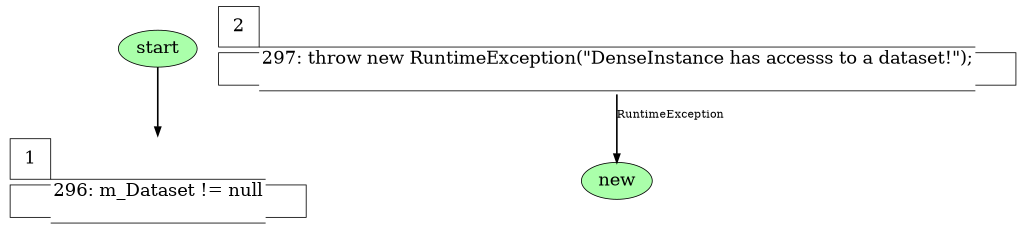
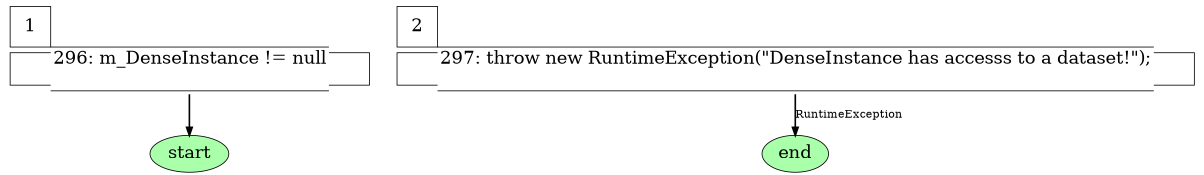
  digraph {
    node [shape=oval]
    edge [penwidth=2]
    start [fillcolor="#aaffaa" fontsize=22 style=filled]
-   n2 [label=<<FONT POINT-SIZE="22"> <TABLE BORDER="0" CELLBORDER="1" CELLSPACING="0"> <tr> <td width="50" height="50" fixedsize="true">1</td> <td width="9" height="9" fixedsize="true" style="invis"></td> <td width="9" height="9" fixedsize="true" style="invis"></td> </tr> <tr> <td width="50" height="40" fixedsize="true" sides="tlb"></td> <td width="50" height="40" fixedsize="false" sides="bt" PORT="here">296: m_Dataset != null<br align="left"/> </td> <td width="50" height="40" fixedsize="true" sides="brt"></td> </tr> </TABLE> </FONT>> shape=none]
+   n2 [label=<<FONT POINT-SIZE="22"> <TABLE BORDER="0" CELLBORDER="1" CELLSPACING="0"> <tr> <td width="50" height="50" fixedsize="true">1</td> <td width="9" height="9" fixedsize="true" style="invis"></td> <td width="9" height="9" fixedsize="true" style="invis"></td> </tr> <tr> <td width="50" height="40" fixedsize="true" sides="tlb"></td> <td width="50" height="40" fixedsize="false" sides="bt" PORT="here">296: m_DenseInstance != null<br align="left"/> </td> <td width="50" height="40" fixedsize="true" sides="brt"></td> </tr> </TABLE> </FONT>> shape=none]
    n3 [label=<<FONT POINT-SIZE="22"> <TABLE BORDER="0" CELLBORDER="1" CELLSPACING="0"> <tr> <td width="50" height="50" fixedsize="true">2</td> <td width="9" height="9" fixedsize="true" style="invis"></td> <td width="9" height="9" fixedsize="true" style="invis"></td> </tr> <tr> <td width="50" height="40" fixedsize="true" sides="tlb"></td> <td width="50" height="40" fixedsize="false" sides="bt" PORT="here">297: throw new RuntimeException(&quot;DenseInstance has accesss to a dataset!&quot;);<br align="left"/> </td> <td width="50" height="40" fixedsize="true" sides="brt"></td> </tr> </TABLE> </FONT>> shape=none]
-   end [fillcolor="#aaffaa" fontsize=22 style=filled label=new]
-   start -> n2
+   end [fillcolor="#aaffaa" fontsize=22 style=filled]
+   n2 -> start
    n3 -> end [label=RuntimeException]
  }
